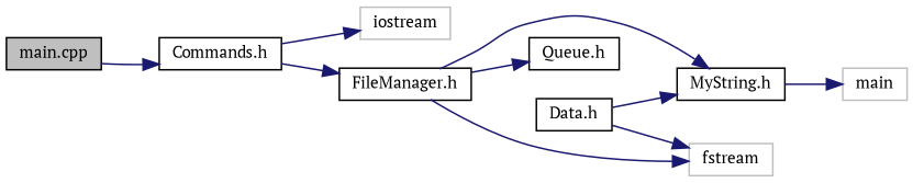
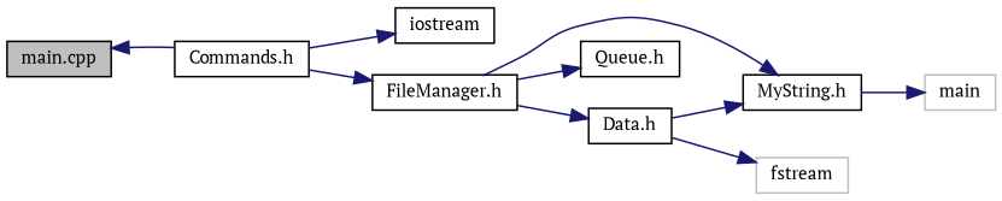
  digraph {
    fontname="PT Serif"
    rankdir=LR
    node [color=black fillcolor=white fontname="PT Serif" fontsize=10 shape=record style=filled]
    edge [color=midnightblue fontname="PT Serif" fontsize=10 labelfontname=Helvetica labelfontsize=10 style=solid]
    n1 [fillcolor=grey75 fontcolor=black height=0.2 label="main.cpp" width=0.4]
    n2 [height=0.2 label="Commands.h" width=0.4]
-   n3 [color=grey75 height=0.2 label=iostream width=0.4]
+   n3 [height=0.2 label=iostream width=0.4]
    n4 [height=0.2 label="FileManager.h" width=0.4]
    n5 [height=0.2 label="MyString.h" width=0.4]
    n6 [height=0.2 label="Queue.h" width=0.4]
    n7 [height=0.2 label="Data.h" width=0.4]
    n8 [color=grey75 height=0.2 label=main width=0.4]
    n9 [color=grey75 height=0.2 label=fstream width=0.4]
-   n1 -> n2
+   n2 -> n1
    n2 -> n3
    n2 -> n4
    n4 -> n5
    n4 -> n6
-   n4 -> n9
+   n4 -> n7
    n5 -> n8
    n7 -> n5
    n7 -> n9
  }
